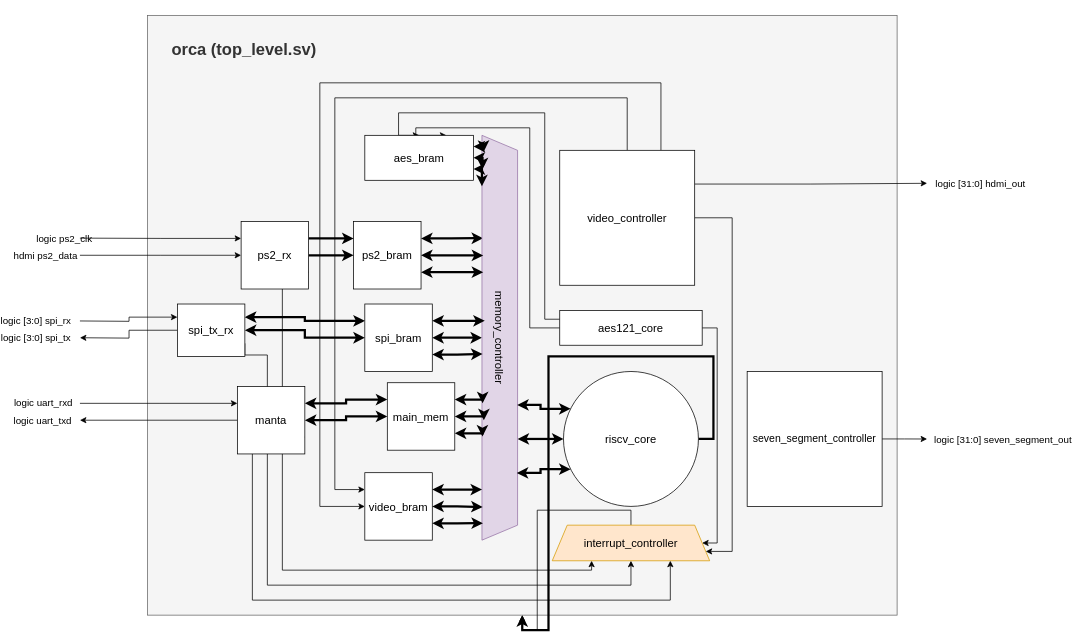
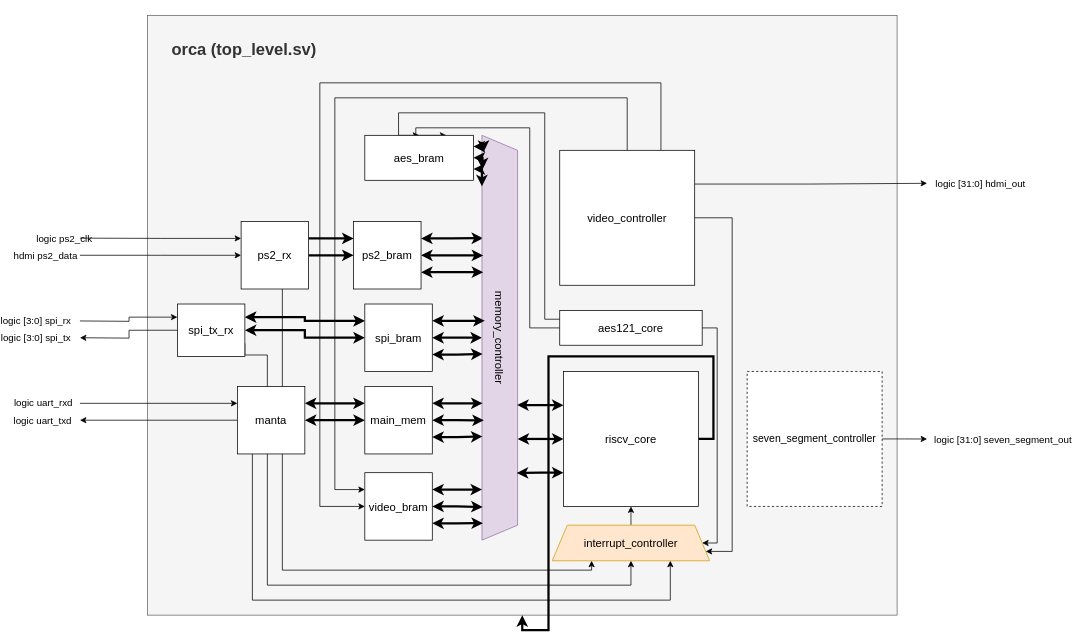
  <mxCell id="0" />
  <mxCell id="1" parent="0" />
  <mxCell id="2" value="&lt;br&gt;&lt;div&gt;&lt;b&gt;&amp;nbsp;&amp;nbsp;&amp;nbsp;&amp;nbsp; &lt;/b&gt;&lt;b style=&quot;font-size: 22px;&quot;&gt;orca (top_level.sv)&lt;/b&gt;&lt;/div&gt;" style="rounded=0;whiteSpace=wrap;html=1;fillColor=#f5f5f5;fontColor=#333333;strokeColor=#666666;fontSize=22;align=left;verticalAlign=top;movable=1;resizable=1;rotatable=1;deletable=1;editable=1;locked=0;connectable=1;" vertex="1" parent="1"><mxGeometry x="170" y="20" width="1000" height="800" as="geometry" /></mxCell>
  <mxCell id="3" style="edgeStyle=orthogonalEdgeStyle;rounded=0;orthogonalLoop=1;jettySize=auto;html=1;exitX=1;exitY=0.5;exitDx=0;exitDy=0;strokeWidth=3;" edge="1" parent="1" source="5" target="2"><mxGeometry relative="1" as="geometry" /></mxCell>
  <mxCell id="4" style="edgeStyle=orthogonalEdgeStyle;rounded=0;orthogonalLoop=1;jettySize=auto;html=1;exitX=0;exitY=0.5;exitDx=0;exitDy=0;entryX=0.75;entryY=0;entryDx=0;entryDy=0;startArrow=classic;startFill=1;strokeWidth=3;" edge="1" parent="1" source="5" target="25"><mxGeometry relative="1" as="geometry" /></mxCell>
- <mxCell id="5" value="riscv_core" style="ellipse;whiteSpace=wrap;html=1;aspect=fixed;fontSize=15;" vertex="1" parent="1"><mxGeometry x="725" y="495" width="180" height="180" as="geometry" /></mxCell>
+ <mxCell id="5" value="riscv_core" style="whiteSpace=wrap;html=1;aspect=fixed;fontSize=15;" vertex="1" parent="1"><mxGeometry x="725" y="495" width="180" height="180" as="geometry" /></mxCell>
  <mxCell id="6" style="edgeStyle=orthogonalEdgeStyle;rounded=0;orthogonalLoop=1;jettySize=auto;html=1;exitX=1;exitY=0.25;exitDx=0;exitDy=0;entryX=0.254;entryY=0.969;entryDx=0;entryDy=0;entryPerimeter=0;startArrow=classic;startFill=1;strokeWidth=3;" edge="1" parent="1" source="7" target="25"><mxGeometry relative="1" as="geometry" /></mxCell>
  <mxCell id="7" value="ps2_bram" style="whiteSpace=wrap;html=1;aspect=fixed;fontSize=15;" vertex="1" parent="1"><mxGeometry x="445" y="295" width="90" height="90" as="geometry" /></mxCell>
  <mxCell id="8" style="edgeStyle=orthogonalEdgeStyle;rounded=0;orthogonalLoop=1;jettySize=auto;html=1;exitX=1;exitY=0.5;exitDx=0;exitDy=0;entryX=0.5;entryY=1;entryDx=0;entryDy=0;startArrow=classic;startFill=1;strokeWidth=3;" edge="1" parent="1" source="9" target="25"><mxGeometry relative="1" as="geometry" /></mxCell>
  <mxCell id="9" value="spi_bram" style="whiteSpace=wrap;html=1;aspect=fixed;fontSize=15;" vertex="1" parent="1"><mxGeometry x="460" y="405" width="90" height="90" as="geometry" /></mxCell>
  <mxCell id="10" style="edgeStyle=orthogonalEdgeStyle;rounded=0;orthogonalLoop=1;jettySize=auto;html=1;exitX=1;exitY=0.75;exitDx=0;exitDy=0;entryX=0.25;entryY=1;entryDx=0;entryDy=0;" edge="1" parent="1" source="16" target="24"><mxGeometry relative="1" as="geometry"><Array as="points"><mxPoint x="350" y="363" /><mxPoint x="350" y="760" /><mxPoint x="763" y="760" /></Array></mxGeometry></mxCell>
  <mxCell id="11" style="edgeStyle=orthogonalEdgeStyle;rounded=0;orthogonalLoop=1;jettySize=auto;html=1;exitX=1;exitY=0.25;exitDx=0;exitDy=0;entryX=0;entryY=0.25;entryDx=0;entryDy=0;strokeWidth=3;" edge="1" parent="1" source="16" target="7"><mxGeometry relative="1" as="geometry" /></mxCell>
  <mxCell id="12" style="edgeStyle=orthogonalEdgeStyle;rounded=0;orthogonalLoop=1;jettySize=auto;html=1;exitX=1;exitY=0.5;exitDx=0;exitDy=0;strokeWidth=3;" edge="1" parent="1" source="16" target="7"><mxGeometry relative="1" as="geometry" /></mxCell>
  <mxCell id="13" style="edgeStyle=orthogonalEdgeStyle;rounded=0;orthogonalLoop=1;jettySize=auto;html=1;exitX=0;exitY=0.25;exitDx=0;exitDy=0;startArrow=classic;startFill=1;endArrow=none;endFill=0;" edge="1" parent="1" source="16"><mxGeometry relative="1" as="geometry"><mxPoint x="80" y="317.143" as="targetPoint" /></mxGeometry></mxCell>
  <mxCell id="14" value="logic ps2_clk" style="edgeLabel;html=1;align=center;verticalAlign=middle;resizable=0;points=[];fontSize=13;labelBackgroundColor=none;" vertex="1" connectable="0" parent="13"><mxGeometry x="0.302" y="2" relative="1" as="geometry"><mxPoint x="-97" y="-2" as="offset" /></mxGeometry></mxCell>
  <mxCell id="15" style="edgeStyle=orthogonalEdgeStyle;rounded=0;orthogonalLoop=1;jettySize=auto;html=1;exitX=0;exitY=0.5;exitDx=0;exitDy=0;endArrow=none;endFill=0;startArrow=classic;startFill=1;" edge="1" parent="1" source="16"><mxGeometry relative="1" as="geometry"><mxPoint x="80" y="340" as="targetPoint" /></mxGeometry></mxCell>
  <mxCell id="16" value="ps2_rx" style="whiteSpace=wrap;html=1;aspect=fixed;fontSize=15;" vertex="1" parent="1"><mxGeometry x="295" y="295" width="90" height="90" as="geometry" /></mxCell>
  <mxCell id="17" style="edgeStyle=orthogonalEdgeStyle;rounded=0;orthogonalLoop=1;jettySize=auto;html=1;exitX=1;exitY=0.75;exitDx=0;exitDy=0;entryX=0.5;entryY=1;entryDx=0;entryDy=0;" edge="1" parent="1" source="22" target="24"><mxGeometry relative="1" as="geometry"><Array as="points"><mxPoint x="330" y="473" /><mxPoint x="330" y="780" /><mxPoint x="815" y="780" /></Array></mxGeometry></mxCell>
  <mxCell id="18" style="edgeStyle=orthogonalEdgeStyle;rounded=0;orthogonalLoop=1;jettySize=auto;html=1;exitX=1;exitY=0.25;exitDx=0;exitDy=0;entryX=0;entryY=0.25;entryDx=0;entryDy=0;strokeWidth=3;startArrow=classic;startFill=1;" edge="1" parent="1" source="22" target="9"><mxGeometry relative="1" as="geometry" /></mxCell>
  <mxCell id="19" style="edgeStyle=orthogonalEdgeStyle;rounded=0;orthogonalLoop=1;jettySize=auto;html=1;exitX=1;exitY=0.5;exitDx=0;exitDy=0;entryX=0;entryY=0.5;entryDx=0;entryDy=0;strokeWidth=3;startArrow=classic;startFill=1;" edge="1" parent="1" source="22" target="9"><mxGeometry relative="1" as="geometry" /></mxCell>
  <mxCell id="20" style="edgeStyle=orthogonalEdgeStyle;rounded=0;orthogonalLoop=1;jettySize=auto;html=1;exitX=0;exitY=0.25;exitDx=0;exitDy=0;endArrow=none;endFill=0;startArrow=classic;startFill=1;" edge="1" parent="1" source="22"><mxGeometry relative="1" as="geometry"><mxPoint x="80" y="427.619" as="targetPoint" /></mxGeometry></mxCell>
  <mxCell id="21" style="edgeStyle=orthogonalEdgeStyle;rounded=0;orthogonalLoop=1;jettySize=auto;html=1;exitX=0;exitY=0.5;exitDx=0;exitDy=0;endArrow=classic;endFill=1;startArrow=none;startFill=0;" edge="1" parent="1" source="22"><mxGeometry relative="1" as="geometry"><mxPoint x="80" y="450" as="targetPoint" /></mxGeometry></mxCell>
  <mxCell id="22" value="spi_tx_rx" style="whiteSpace=wrap;html=1;aspect=fixed;fontSize=15;" vertex="1" parent="1"><mxGeometry x="210" y="405" width="90" height="70" as="geometry" /></mxCell>
- <mxCell id="23" style="edgeStyle=orthogonalEdgeStyle;rounded=0;orthogonalLoop=1;jettySize=auto;html=1;exitX=0.5;exitY=0;exitDx=0;exitDy=0;" edge="1" parent="1" source="24" target="2"><mxGeometry relative="1" as="geometry" /></mxCell>
+ <mxCell id="23" style="edgeStyle=orthogonalEdgeStyle;rounded=0;orthogonalLoop=1;jettySize=auto;html=1;exitX=0.5;exitY=0;exitDx=0;exitDy=0;entryX=0.5;entryY=1;entryDx=0;entryDy=0;" edge="1" parent="1" source="24" target="5"><mxGeometry relative="1" as="geometry" /></mxCell>
  <mxCell id="24" value="&lt;div style=&quot;font-size: 15px;&quot;&gt;interrupt_controller&lt;/div&gt;" style="shape=trapezoid;perimeter=trapezoidPerimeter;whiteSpace=wrap;html=1;fixedSize=1;fillColor=#ffe6cc;strokeColor=#d79b00;rotation=0;flipV=0;horizontal=1;fontSize=15;" vertex="1" parent="1"><mxGeometry x="710" y="700" width="210" height="47.5" as="geometry" /></mxCell>
  <mxCell id="25" value="&lt;div style=&quot;font-size: 15px;&quot;&gt;memory_controller&lt;/div&gt;" style="shape=trapezoid;perimeter=trapezoidPerimeter;whiteSpace=wrap;html=1;fixedSize=1;fillColor=#e1d5e7;strokeColor=#9673a6;rotation=90;fontSize=15;" vertex="1" parent="1"><mxGeometry x="370" y="426.25" width="540" height="47.5" as="geometry" /></mxCell>
  <mxCell id="26" style="edgeStyle=orthogonalEdgeStyle;rounded=0;orthogonalLoop=1;jettySize=auto;html=1;exitX=1;exitY=0.75;exitDx=0;exitDy=0;entryX=0.744;entryY=0.986;entryDx=0;entryDy=0;entryPerimeter=0;startArrow=classic;startFill=1;strokeWidth=3;" edge="1" parent="1" source="27" target="25"><mxGeometry relative="1" as="geometry" /></mxCell>
- <mxCell id="27" value="main_mem" style="whiteSpace=wrap;html=1;aspect=fixed;fontSize=15;" vertex="1" parent="1"><mxGeometry x="490" y="510" width="90" height="90" as="geometry" /></mxCell>
+ <mxCell id="27" value="main_mem" style="whiteSpace=wrap;html=1;aspect=fixed;fontSize=15;" vertex="1" parent="1"><mxGeometry x="460" y="515" width="90" height="90" as="geometry" /></mxCell>
  <mxCell id="28" style="edgeStyle=orthogonalEdgeStyle;rounded=0;orthogonalLoop=1;jettySize=auto;html=1;exitX=0.5;exitY=0;exitDx=0;exitDy=0;entryX=0;entryY=0.25;entryDx=0;entryDy=0;startArrow=classic;startFill=1;endArrow=none;endFill=0;" edge="1" parent="1" source="30" target="56"><mxGeometry relative="1" as="geometry"><Array as="points"><mxPoint x="505" y="150" /><mxPoint x="700" y="150" /><mxPoint x="700" y="425" /></Array></mxGeometry></mxCell>
  <mxCell id="29" style="edgeStyle=orthogonalEdgeStyle;rounded=0;orthogonalLoop=1;jettySize=auto;html=1;exitX=0.75;exitY=0;exitDx=0;exitDy=0;entryX=0;entryY=0.5;entryDx=0;entryDy=0;startArrow=classic;startFill=1;endArrow=none;endFill=0;" edge="1" parent="1" source="30" target="56"><mxGeometry relative="1" as="geometry"><Array as="points"><mxPoint x="528" y="170" /><mxPoint x="680" y="170" /><mxPoint x="680" y="437" /></Array></mxGeometry></mxCell>
  <mxCell id="30" value="aes_bram" style="whiteSpace=wrap;html=1;aspect=fixed;fontSize=15;" vertex="1" parent="1"><mxGeometry x="460" y="180" width="145" height="60" as="geometry" /></mxCell>
  <mxCell id="31" style="edgeStyle=orthogonalEdgeStyle;rounded=0;orthogonalLoop=1;jettySize=auto;html=1;exitX=1;exitY=0.75;exitDx=0;exitDy=0;entryX=0.75;entryY=1;entryDx=0;entryDy=0;" edge="1" parent="1" source="36" target="24"><mxGeometry relative="1" as="geometry"><Array as="points"><mxPoint x="310" y="583" /><mxPoint x="310" y="800" /><mxPoint x="868" y="800" /></Array></mxGeometry></mxCell>
  <mxCell id="32" style="edgeStyle=orthogonalEdgeStyle;rounded=0;orthogonalLoop=1;jettySize=auto;html=1;exitX=1;exitY=0.25;exitDx=0;exitDy=0;entryX=0;entryY=0.25;entryDx=0;entryDy=0;strokeWidth=3;startArrow=classic;startFill=1;" edge="1" parent="1" source="36" target="27"><mxGeometry relative="1" as="geometry" /></mxCell>
  <mxCell id="33" style="edgeStyle=orthogonalEdgeStyle;rounded=0;orthogonalLoop=1;jettySize=auto;html=1;exitX=1;exitY=0.5;exitDx=0;exitDy=0;entryX=0;entryY=0.5;entryDx=0;entryDy=0;strokeWidth=3;startArrow=classic;startFill=1;" edge="1" parent="1" source="36" target="27"><mxGeometry relative="1" as="geometry" /></mxCell>
  <mxCell id="34" style="edgeStyle=orthogonalEdgeStyle;rounded=0;orthogonalLoop=1;jettySize=auto;html=1;exitX=0;exitY=0.25;exitDx=0;exitDy=0;endArrow=none;endFill=0;startArrow=classic;startFill=1;" edge="1" parent="1" source="36"><mxGeometry relative="1" as="geometry"><mxPoint x="80" y="537.5" as="targetPoint" /></mxGeometry></mxCell>
  <mxCell id="35" style="edgeStyle=orthogonalEdgeStyle;rounded=0;orthogonalLoop=1;jettySize=auto;html=1;exitX=0;exitY=0.5;exitDx=0;exitDy=0;endArrow=classic;endFill=1;startArrow=none;startFill=0;" edge="1" parent="1" source="36"><mxGeometry relative="1" as="geometry"><mxPoint x="80" y="560" as="targetPoint" /></mxGeometry></mxCell>
  <mxCell id="36" value="&lt;div style=&quot;font-size: 15px;&quot;&gt;manta&lt;br style=&quot;font-size: 15px;&quot;&gt;&lt;/div&gt;" style="whiteSpace=wrap;html=1;aspect=fixed;fontSize=15;" vertex="1" parent="1"><mxGeometry x="290" y="515" width="90" height="90" as="geometry" /></mxCell>
  <mxCell id="37" style="edgeStyle=orthogonalEdgeStyle;rounded=0;orthogonalLoop=1;jettySize=auto;html=1;exitX=0;exitY=0.25;exitDx=0;exitDy=0;entryX=0.5;entryY=0;entryDx=0;entryDy=0;startArrow=classic;startFill=1;endArrow=none;endFill=0;" edge="1" parent="1" source="39" target="42"><mxGeometry relative="1" as="geometry"><Array as="points"><mxPoint x="420" y="653" /><mxPoint x="420" y="130" /><mxPoint x="810" y="130" /></Array></mxGeometry></mxCell>
  <mxCell id="38" style="edgeStyle=orthogonalEdgeStyle;rounded=0;orthogonalLoop=1;jettySize=auto;html=1;exitX=0;exitY=0.5;exitDx=0;exitDy=0;entryX=0.75;entryY=0;entryDx=0;entryDy=0;startArrow=classic;startFill=1;endArrow=none;endFill=0;" edge="1" parent="1" source="39" target="42"><mxGeometry relative="1" as="geometry"><Array as="points"><mxPoint x="400" y="675" /><mxPoint x="400" y="110" /><mxPoint x="855" y="110" /></Array></mxGeometry></mxCell>
  <mxCell id="39" value="video_bram" style="whiteSpace=wrap;html=1;aspect=fixed;fontSize=15;" vertex="1" parent="1"><mxGeometry x="460" y="630" width="90" height="90" as="geometry" /></mxCell>
  <mxCell id="40" style="edgeStyle=orthogonalEdgeStyle;rounded=0;orthogonalLoop=1;jettySize=auto;html=1;exitX=1;exitY=0.25;exitDx=0;exitDy=0;" edge="1" parent="1" source="42"><mxGeometry relative="1" as="geometry"><mxPoint x="1210" y="244" as="targetPoint" /></mxGeometry></mxCell>
  <mxCell id="41" style="edgeStyle=orthogonalEdgeStyle;rounded=0;orthogonalLoop=1;jettySize=auto;html=1;exitX=1;exitY=0.5;exitDx=0;exitDy=0;entryX=1;entryY=0.75;entryDx=0;entryDy=0;" edge="1" parent="1" source="42" target="24"><mxGeometry relative="1" as="geometry"><Array as="points"><mxPoint x="950" y="290" /><mxPoint x="950" y="735" /></Array></mxGeometry></mxCell>
  <mxCell id="42" value="video_controller" style="whiteSpace=wrap;html=1;aspect=fixed;fontSize=15;" vertex="1" parent="1"><mxGeometry x="720" y="200" width="180" height="180" as="geometry" /></mxCell>
  <mxCell id="43" style="edgeStyle=orthogonalEdgeStyle;rounded=0;orthogonalLoop=1;jettySize=auto;html=1;exitX=1;exitY=0.25;exitDx=0;exitDy=0;entryX=0.041;entryY=0.954;entryDx=0;entryDy=0;entryPerimeter=0;startArrow=classic;startFill=1;strokeWidth=3;" edge="1" parent="1" source="30" target="25"><mxGeometry relative="1" as="geometry" /></mxCell>
  <mxCell id="44" style="edgeStyle=orthogonalEdgeStyle;rounded=0;orthogonalLoop=1;jettySize=auto;html=1;exitX=1;exitY=0.5;exitDx=0;exitDy=0;entryX=0.084;entryY=0.985;entryDx=0;entryDy=0;entryPerimeter=0;startArrow=classic;startFill=1;strokeWidth=3;" edge="1" parent="1" source="30" target="25"><mxGeometry relative="1" as="geometry" /></mxCell>
  <mxCell id="45" style="edgeStyle=orthogonalEdgeStyle;rounded=0;orthogonalLoop=1;jettySize=auto;html=1;exitX=1;exitY=0.75;exitDx=0;exitDy=0;entryX=0.126;entryY=1.001;entryDx=0;entryDy=0;entryPerimeter=0;startArrow=classic;startFill=1;strokeWidth=3;" edge="1" parent="1" source="30" target="25"><mxGeometry relative="1" as="geometry" /></mxCell>
  <mxCell id="46" style="edgeStyle=orthogonalEdgeStyle;rounded=0;orthogonalLoop=1;jettySize=auto;html=1;exitX=1;exitY=0.5;exitDx=0;exitDy=0;entryX=0.297;entryY=0.965;entryDx=0;entryDy=0;entryPerimeter=0;startArrow=classic;startFill=1;strokeWidth=3;" edge="1" parent="1" source="7" target="25"><mxGeometry relative="1" as="geometry" /></mxCell>
  <mxCell id="47" style="edgeStyle=orthogonalEdgeStyle;rounded=0;orthogonalLoop=1;jettySize=auto;html=1;exitX=1;exitY=0.75;exitDx=0;exitDy=0;entryX=0.338;entryY=0.965;entryDx=0;entryDy=0;entryPerimeter=0;startArrow=classic;startFill=1;strokeWidth=3;" edge="1" parent="1" source="7" target="25"><mxGeometry relative="1" as="geometry" /></mxCell>
  <mxCell id="48" style="edgeStyle=orthogonalEdgeStyle;rounded=0;orthogonalLoop=1;jettySize=auto;html=1;exitX=1;exitY=0.25;exitDx=0;exitDy=0;entryX=0.458;entryY=0.921;entryDx=0;entryDy=0;entryPerimeter=0;startArrow=classic;startFill=1;strokeWidth=3;" edge="1" parent="1" source="9" target="25"><mxGeometry relative="1" as="geometry" /></mxCell>
  <mxCell id="49" style="edgeStyle=orthogonalEdgeStyle;rounded=0;orthogonalLoop=1;jettySize=auto;html=1;exitX=1;exitY=0.75;exitDx=0;exitDy=0;entryX=0.54;entryY=0.983;entryDx=0;entryDy=0;entryPerimeter=0;startArrow=classic;startFill=1;strokeWidth=3;" edge="1" parent="1" source="9" target="25"><mxGeometry relative="1" as="geometry" /></mxCell>
  <mxCell id="50" style="edgeStyle=orthogonalEdgeStyle;rounded=0;orthogonalLoop=1;jettySize=auto;html=1;exitX=1;exitY=0.25;exitDx=0;exitDy=0;entryX=0.662;entryY=0.983;entryDx=0;entryDy=0;entryPerimeter=0;startArrow=classic;startFill=1;strokeWidth=3;" edge="1" parent="1" source="27" target="25"><mxGeometry relative="1" as="geometry" /></mxCell>
  <mxCell id="51" style="edgeStyle=orthogonalEdgeStyle;rounded=0;orthogonalLoop=1;jettySize=auto;html=1;exitX=1;exitY=0.5;exitDx=0;exitDy=0;entryX=0.704;entryY=0.947;entryDx=0;entryDy=0;entryPerimeter=0;startArrow=classic;startFill=1;strokeWidth=3;" edge="1" parent="1" source="27" target="25"><mxGeometry relative="1" as="geometry" /></mxCell>
  <mxCell id="52" style="edgeStyle=orthogonalEdgeStyle;rounded=0;orthogonalLoop=1;jettySize=auto;html=1;exitX=1;exitY=0.5;exitDx=0;exitDy=0;entryX=0.918;entryY=0.981;entryDx=0;entryDy=0;entryPerimeter=0;startArrow=classic;startFill=1;strokeWidth=3;" edge="1" parent="1" source="39" target="25"><mxGeometry relative="1" as="geometry" /></mxCell>
  <mxCell id="53" style="edgeStyle=orthogonalEdgeStyle;rounded=0;orthogonalLoop=1;jettySize=auto;html=1;exitX=1;exitY=0.75;exitDx=0;exitDy=0;entryX=0.958;entryY=0.973;entryDx=0;entryDy=0;entryPerimeter=0;startArrow=classic;startFill=1;strokeWidth=3;" edge="1" parent="1" source="39" target="25"><mxGeometry relative="1" as="geometry" /></mxCell>
  <mxCell id="54" style="edgeStyle=orthogonalEdgeStyle;rounded=0;orthogonalLoop=1;jettySize=auto;html=1;exitX=1;exitY=0.25;exitDx=0;exitDy=0;entryX=0.875;entryY=0.998;entryDx=0;entryDy=0;entryPerimeter=0;startArrow=classic;startFill=1;strokeWidth=3;" edge="1" parent="1" source="39" target="25"><mxGeometry relative="1" as="geometry" /></mxCell>
  <mxCell id="55" style="edgeStyle=orthogonalEdgeStyle;rounded=0;orthogonalLoop=1;jettySize=auto;html=1;exitX=1;exitY=0.5;exitDx=0;exitDy=0;entryX=1;entryY=0.5;entryDx=0;entryDy=0;" edge="1" parent="1" source="56" target="24"><mxGeometry relative="1" as="geometry"><Array as="points"><mxPoint x="930" y="437" /><mxPoint x="930" y="724" /></Array></mxGeometry></mxCell>
  <mxCell id="56" value="aes121_core" style="rounded=0;whiteSpace=wrap;html=1;fontSize=15;" vertex="1" parent="1"><mxGeometry x="720" y="413.75" width="190" height="46.25" as="geometry" /></mxCell>
  <mxCell id="57" style="edgeStyle=orthogonalEdgeStyle;rounded=0;orthogonalLoop=1;jettySize=auto;html=1;exitX=1;exitY=0.5;exitDx=0;exitDy=0;" edge="1" parent="1" source="59"><mxGeometry relative="1" as="geometry"><mxPoint x="1210" y="585.077" as="targetPoint" /></mxGeometry></mxCell>
  <mxCell id="58" value="logic [31:0] seven_segment_out" style="edgeLabel;html=1;align=center;verticalAlign=middle;resizable=0;points=[];labelBackgroundColor=none;fontSize=13;" vertex="1" connectable="0" parent="57"><mxGeometry x="0.34" relative="1" as="geometry"><mxPoint x="120" as="offset" /></mxGeometry></mxCell>
- <mxCell id="59" value="seven_segment_controller" style="whiteSpace=wrap;html=1;aspect=fixed;fontSize=14;" vertex="1" parent="1"><mxGeometry x="970" y="495" width="180" height="180" as="geometry" /></mxCell>
+ <mxCell id="59" value="seven_segment_controller" style="whiteSpace=wrap;html=1;aspect=fixed;fontSize=14;dashed=1;" vertex="1" parent="1"><mxGeometry x="970" y="495" width="180" height="180" as="geometry" /></mxCell>
  <mxCell id="60" style="edgeStyle=orthogonalEdgeStyle;rounded=0;orthogonalLoop=1;jettySize=auto;html=1;exitX=0;exitY=0.25;exitDx=0;exitDy=0;entryX=0.666;entryY=0.011;entryDx=0;entryDy=0;entryPerimeter=0;startArrow=classic;startFill=1;strokeWidth=3;" edge="1" parent="1" source="5" target="25"><mxGeometry relative="1" as="geometry" /></mxCell>
  <mxCell id="61" style="edgeStyle=orthogonalEdgeStyle;rounded=0;orthogonalLoop=1;jettySize=auto;html=1;exitX=0;exitY=0.75;exitDx=0;exitDy=0;entryX=0.834;entryY=0.023;entryDx=0;entryDy=0;entryPerimeter=0;startArrow=classic;startFill=1;strokeWidth=3;" edge="1" parent="1" source="5" target="25"><mxGeometry relative="1" as="geometry" /></mxCell>
  <mxCell id="62" value="hdmi ps2_data" style="edgeLabel;html=1;align=center;verticalAlign=middle;resizable=0;points=[];fontSize=13;labelBackgroundColor=none;" vertex="1" connectable="0" parent="1"><mxGeometry x="30.002" y="337.997" as="geometry"><mxPoint x="3" y="2" as="offset" /></mxGeometry></mxCell>
  <mxCell id="63" value="logic [31:0] hdmi_out" style="edgeLabel;html=1;align=center;verticalAlign=middle;resizable=0;points=[];fontSize=13;labelBackgroundColor=none;" vertex="1" connectable="0" parent="1"><mxGeometry x="1280" y="244.003" as="geometry" /></mxCell>
  <mxCell id="64" value="logic [3:0] spi_rx" style="edgeLabel;html=1;align=center;verticalAlign=middle;resizable=0;points=[];fontSize=13;labelBackgroundColor=none;" vertex="1" connectable="0" parent="1"><mxGeometry x="20.001" y="426.246" as="geometry" /></mxCell>
  <mxCell id="65" value="logic [3:0] spi_tx" style="edgeLabel;html=1;align=center;verticalAlign=middle;resizable=0;points=[];fontSize=13;labelBackgroundColor=none;" vertex="1" connectable="0" parent="1"><mxGeometry x="20.001" y="449.996" as="geometry" /></mxCell>
  <mxCell id="66" value="logic uart_rxd" style="edgeLabel;html=1;align=center;verticalAlign=middle;resizable=0;points=[];fontSize=13;labelBackgroundColor=none;" vertex="1" connectable="0" parent="1"><mxGeometry x="30.001" y="536.996" as="geometry" /></mxCell>
  <mxCell id="67" value="logic uart_txd" style="edgeLabel;html=1;align=center;verticalAlign=middle;resizable=0;points=[];fontSize=13;labelBackgroundColor=none;" vertex="1" connectable="0" parent="1"><mxGeometry x="29.001" y="560.996" as="geometry" /></mxCell>
